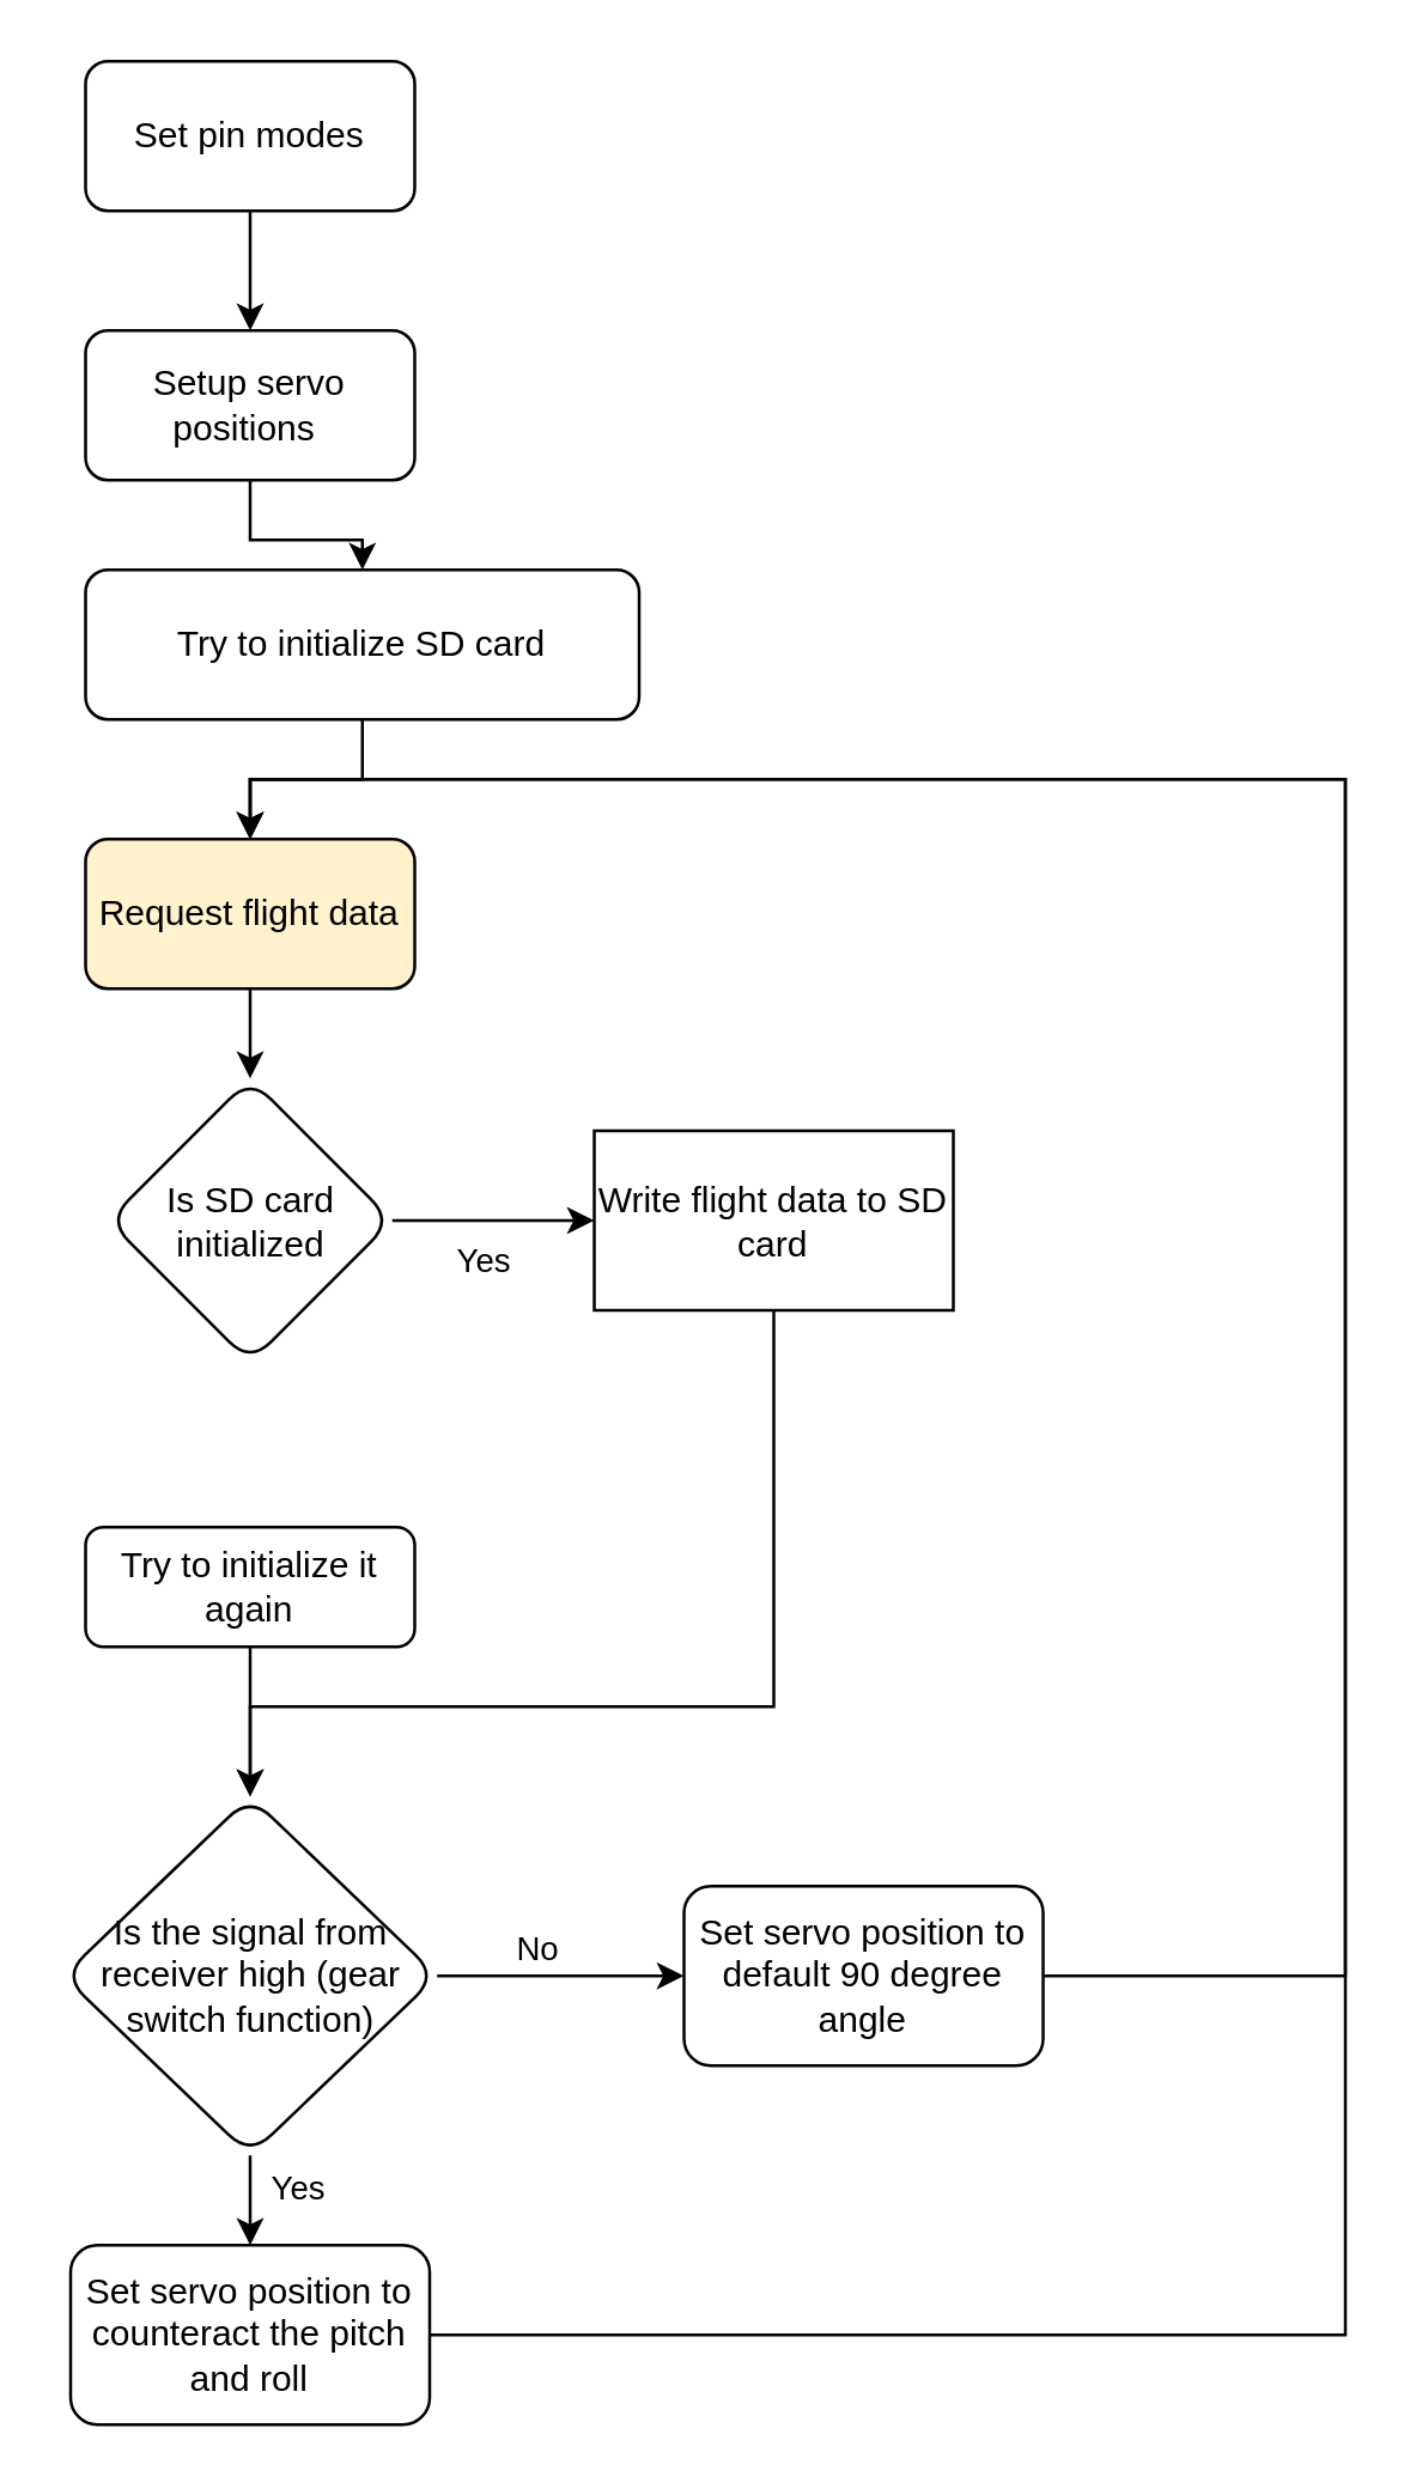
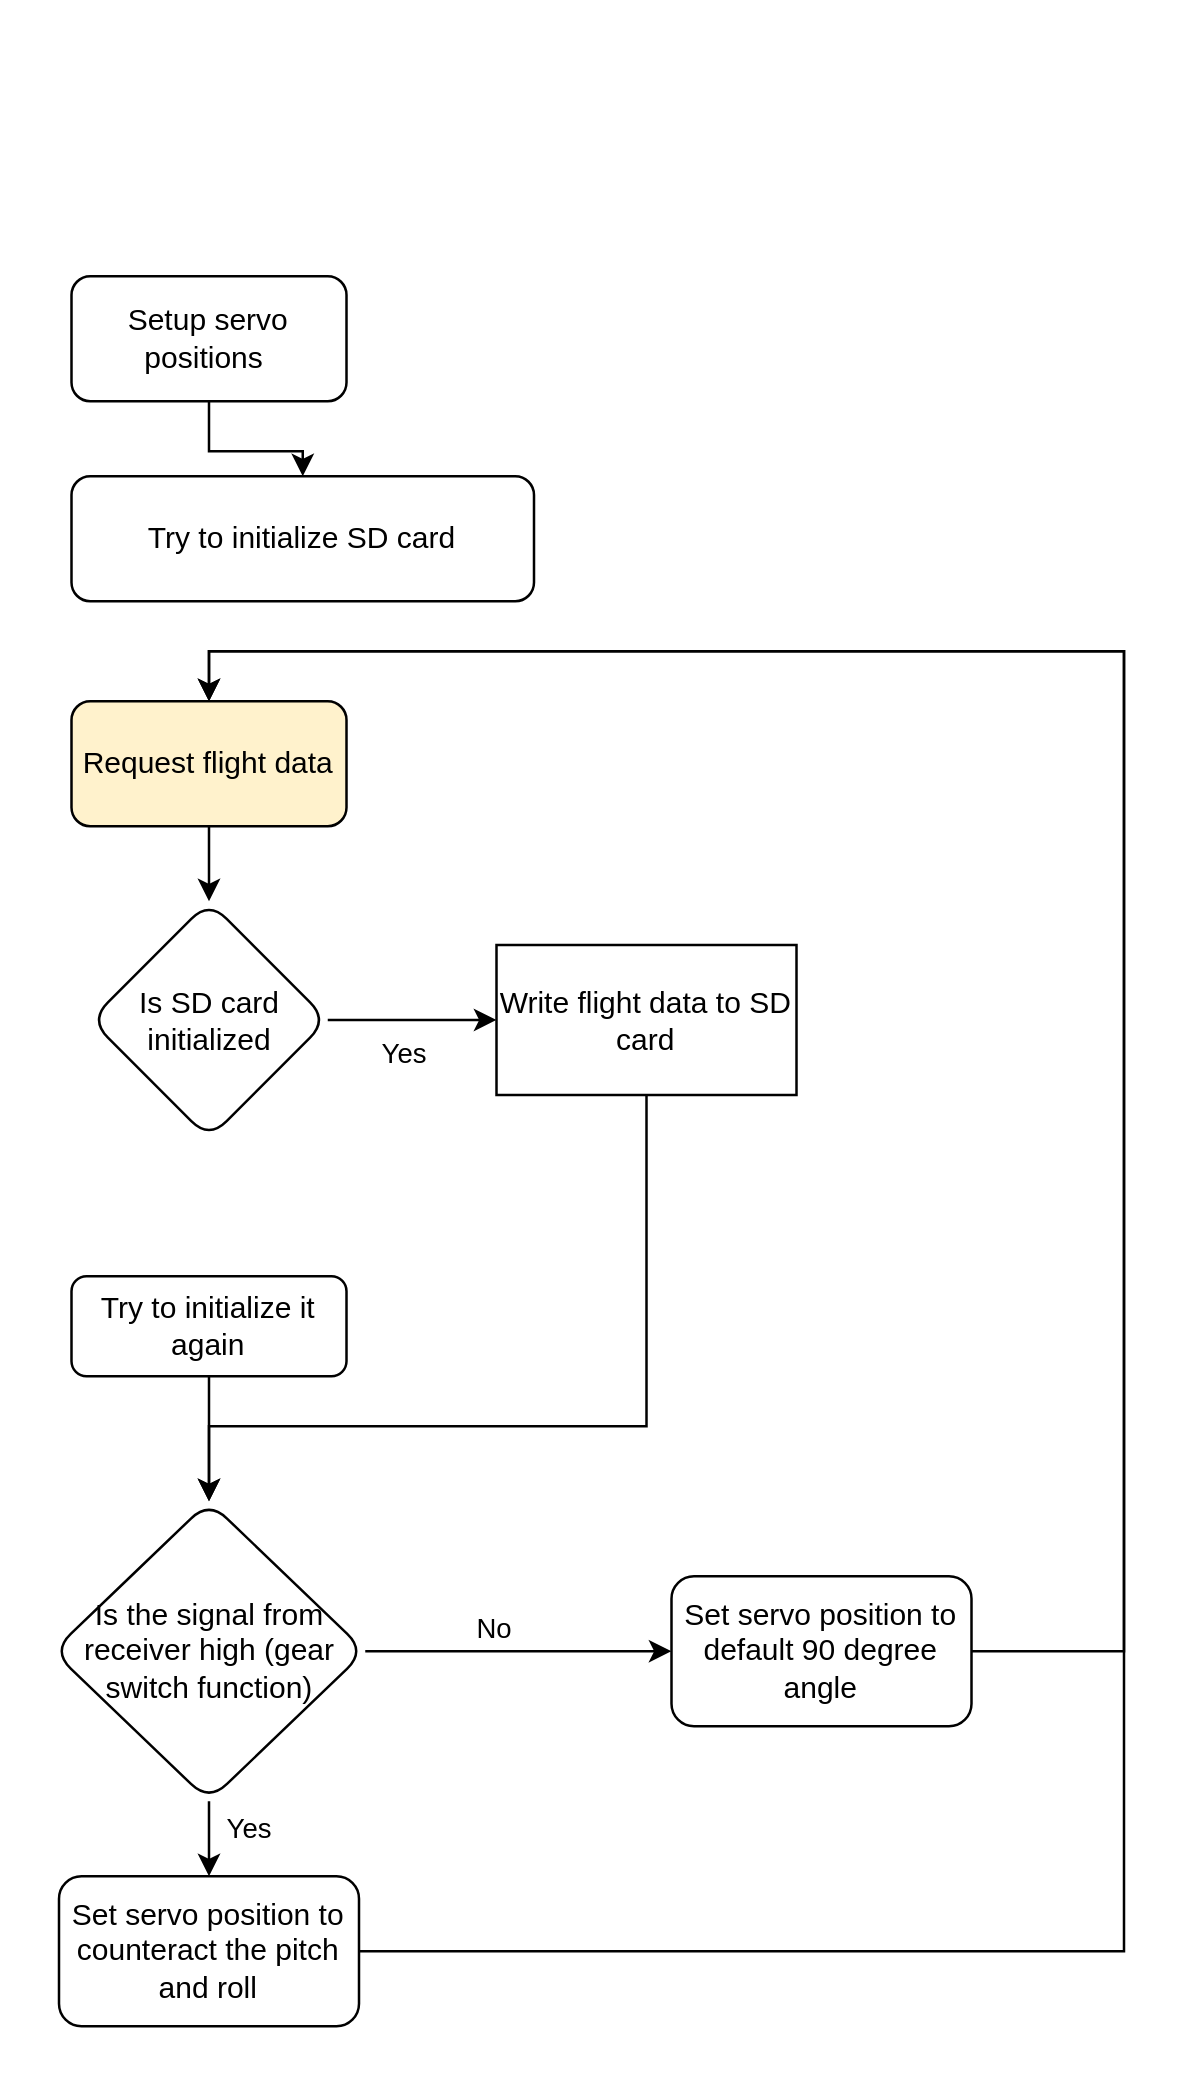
  <mxCell id="0" />
  <mxCell id="1" parent="0" />
  <mxCell id="2" value="" style="edgeStyle=orthogonalEdgeStyle;rounded=0;orthogonalLoop=1;jettySize=auto;html=1;" edge="1" parent="1" source="3" target="5"><mxGeometry relative="1" as="geometry" /></mxCell>
  <mxCell id="3" value="Setup servo positions&amp;nbsp;" style="whiteSpace=wrap;html=1;rounded=1;glass=0;strokeWidth=1;shadow=0;" vertex="1" parent="1"><mxGeometry x="28" y="110" width="110" height="50" as="geometry" /></mxCell>
- <mxCell id="4" value="" style="edgeStyle=orthogonalEdgeStyle;rounded=0;orthogonalLoop=1;jettySize=auto;html=1;" edge="1" parent="1" source="5" target="9"><mxGeometry relative="1" as="geometry" /></mxCell>
  <mxCell id="5" value="Try to initialize SD card" style="whiteSpace=wrap;html=1;rounded=1;glass=0;strokeWidth=1;shadow=0;" vertex="1" parent="1"><mxGeometry x="28" y="190" width="185" height="50" as="geometry" /></mxCell>
- <mxCell id="6" value="" style="edgeStyle=orthogonalEdgeStyle;rounded=0;orthogonalLoop=1;jettySize=auto;html=1;" edge="1" parent="1" source="7" target="3"><mxGeometry relative="1" as="geometry" /></mxCell>
- <mxCell id="7" value="Set pin modes" style="whiteSpace=wrap;html=1;rounded=1;glass=0;strokeWidth=1;shadow=0;" vertex="1" parent="1"><mxGeometry x="28" y="20" width="110" height="50" as="geometry" /></mxCell>
  <mxCell id="8" value="" style="edgeStyle=orthogonalEdgeStyle;rounded=0;orthogonalLoop=1;jettySize=auto;html=1;" edge="1" parent="1" source="9" target="12"><mxGeometry relative="1" as="geometry" /></mxCell>
  <mxCell id="9" value="Request flight data" style="whiteSpace=wrap;html=1;rounded=1;glass=0;strokeWidth=1;shadow=0;fillColor=#fff2cc;" vertex="1" parent="1"><mxGeometry x="28" y="280" width="110" height="50" as="geometry" /></mxCell>
  <mxCell id="10" value="" style="edgeStyle=orthogonalEdgeStyle;rounded=0;orthogonalLoop=1;jettySize=auto;html=1;" edge="1" parent="1" source="12" target="16"><mxGeometry relative="1" as="geometry" /></mxCell>
  <mxCell id="11" value="Yes" style="edgeLabel;html=1;align=center;verticalAlign=middle;resizable=0;points=[];" vertex="1" connectable="0" parent="10"><mxGeometry x="-0.107" relative="1" as="geometry"><mxPoint y="13" as="offset" /></mxGeometry></mxCell>
  <mxCell id="12" value="Is SD card initialized" style="rhombus;whiteSpace=wrap;html=1;rounded=1;glass=0;strokeWidth=1;shadow=0;" vertex="1" parent="1"><mxGeometry x="35.5" y="360" width="95" height="95" as="geometry" /></mxCell>
  <mxCell id="13" value="" style="edgeStyle=orthogonalEdgeStyle;rounded=0;orthogonalLoop=1;jettySize=auto;html=1;" edge="1" parent="1" source="14" target="21"><mxGeometry relative="1" as="geometry" /></mxCell>
  <mxCell id="14" value="Try to initialize it again" style="whiteSpace=wrap;html=1;rounded=1;glass=0;strokeWidth=1;shadow=0;" vertex="1" parent="1"><mxGeometry x="28" y="510" width="110" height="40" as="geometry" /></mxCell>
  <mxCell id="15" style="edgeStyle=orthogonalEdgeStyle;rounded=0;orthogonalLoop=1;jettySize=auto;html=1;entryX=0.5;entryY=0;entryDx=0;entryDy=0;" edge="1" parent="1" source="16" target="21"><mxGeometry relative="1" as="geometry"><mxPoint x="258" y="560" as="targetPoint" /><Array as="points"><mxPoint x="258" y="570" /><mxPoint x="83" y="570" /></Array></mxGeometry></mxCell>
  <mxCell id="16" value="Write flight data to SD card" style="whiteSpace=wrap;html=1;glass=0;strokeWidth=1;shadow=0;rounded=0;" vertex="1" parent="1"><mxGeometry x="198" y="377.5" width="120" height="60" as="geometry" /></mxCell>
  <mxCell id="17" value="" style="edgeStyle=orthogonalEdgeStyle;rounded=0;orthogonalLoop=1;jettySize=auto;html=1;" edge="1" parent="1" source="21" target="23"><mxGeometry relative="1" as="geometry" /></mxCell>
  <mxCell id="18" value="Yes" style="edgeLabel;html=1;align=center;verticalAlign=middle;resizable=0;points=[];" vertex="1" connectable="0" parent="17"><mxGeometry x="-0.164" relative="1" as="geometry"><mxPoint x="15" y="-9" as="offset" /></mxGeometry></mxCell>
  <mxCell id="19" value="" style="edgeStyle=orthogonalEdgeStyle;rounded=0;orthogonalLoop=1;jettySize=auto;html=1;" edge="1" parent="1" source="21" target="25"><mxGeometry relative="1" as="geometry" /></mxCell>
  <mxCell id="20" value="No" style="edgeLabel;html=1;align=center;verticalAlign=middle;resizable=0;points=[];" vertex="1" connectable="0" parent="19"><mxGeometry x="-0.086" y="-2" relative="1" as="geometry"><mxPoint x="-5" y="-12" as="offset" /></mxGeometry></mxCell>
  <mxCell id="21" value="Is the signal from receiver high (gear switch function)" style="rhombus;whiteSpace=wrap;html=1;rounded=1;glass=0;strokeWidth=1;shadow=0;" vertex="1" parent="1"><mxGeometry x="20.5" y="600" width="125" height="120" as="geometry" /></mxCell>
  <mxCell id="22" style="edgeStyle=orthogonalEdgeStyle;rounded=0;orthogonalLoop=1;jettySize=auto;html=1;entryX=0.5;entryY=0;entryDx=0;entryDy=0;" edge="1" parent="1" source="23" target="9"><mxGeometry relative="1" as="geometry"><mxPoint x="438" y="170" as="targetPoint" /><Array as="points"><mxPoint x="449" y="780" /><mxPoint x="449" y="260" /><mxPoint x="83" y="260" /></Array></mxGeometry></mxCell>
  <mxCell id="23" value="Set servo position to counteract the pitch and roll" style="whiteSpace=wrap;html=1;rounded=1;glass=0;strokeWidth=1;shadow=0;" vertex="1" parent="1"><mxGeometry x="23" y="750" width="120" height="60" as="geometry" /></mxCell>
  <mxCell id="24" style="edgeStyle=orthogonalEdgeStyle;rounded=0;orthogonalLoop=1;jettySize=auto;html=1;entryX=0.5;entryY=0;entryDx=0;entryDy=0;" edge="1" parent="1" source="25" target="9"><mxGeometry relative="1" as="geometry"><mxPoint x="448" y="210" as="targetPoint" /><Array as="points"><mxPoint x="449" y="660" /><mxPoint x="449" y="260" /><mxPoint x="83" y="260" /></Array></mxGeometry></mxCell>
- <mxCell id="25" value="Set servo position to default 90 degree angle" style="whiteSpace=wrap;html=1;rounded=1;glass=0;strokeWidth=1;shadow=0;" vertex="1" parent="1"><mxGeometry x="228" y="630" width="120" height="60" as="geometry" /></mxCell>
+ <mxCell id="25" value="Set servo position to default 90 degree angle" style="whiteSpace=wrap;html=1;rounded=1;glass=0;strokeWidth=1;shadow=0;" vertex="1" parent="1"><mxGeometry x="268" y="630" width="120" height="60" as="geometry" /></mxCell>
